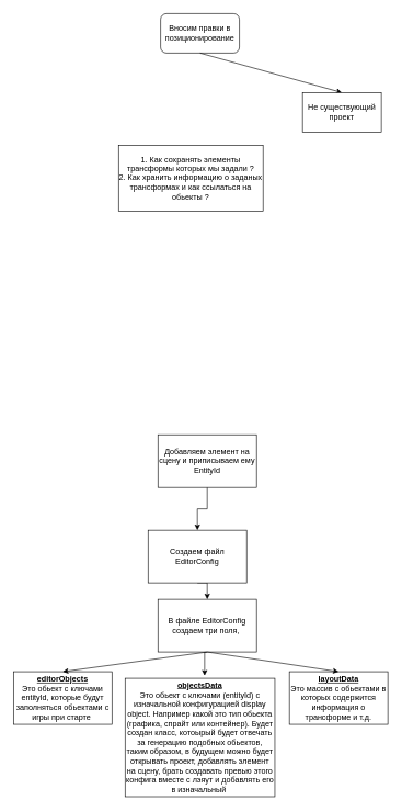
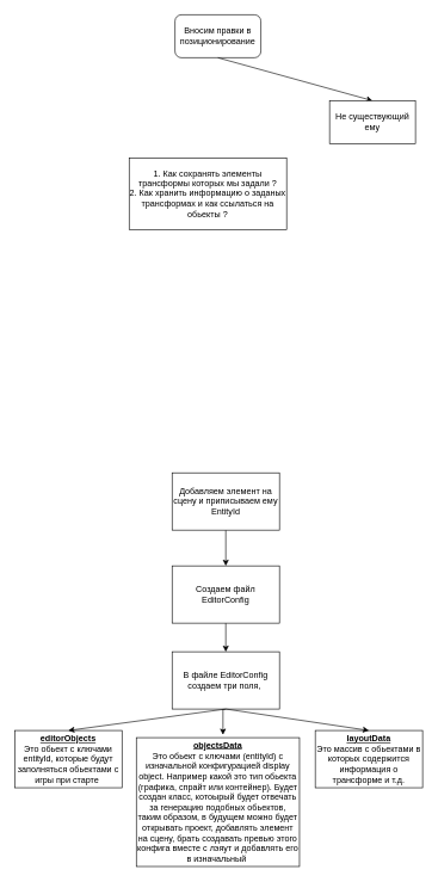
  <mxCell id="0" />
  <mxCell id="1" parent="0" />
  <mxCell id="2" value="Вносим правки в позиционирование&lt;br&gt;" style="whiteSpace=wrap;html=1;rounded=1;" parent="1" vertex="1"><mxGeometry x="244" y="20" width="120" height="60" as="geometry" /></mxCell>
  <mxCell id="3" value="" style="endArrow=classic;html=1;exitX=0.5;exitY=1;exitDx=0;exitDy=0;entryX=0.5;entryY=0;entryDx=0;entryDy=0;" parent="1" source="2" target="4" edge="1"><mxGeometry width="50" height="50" relative="1" as="geometry"><mxPoint x="304" y="120" as="sourcePoint" /><mxPoint x="470" y="140" as="targetPoint" /></mxGeometry></mxCell>
- <mxCell id="4" value="Не существующий проект" style="rounded=0;whiteSpace=wrap;html=1;" parent="1" vertex="1"><mxGeometry x="460" y="140" width="120" height="60" as="geometry" /></mxCell>
+ <mxCell id="4" value="Не существующий ему" style="rounded=0;whiteSpace=wrap;html=1;" parent="1" vertex="1"><mxGeometry x="460" y="140" width="120" height="60" as="geometry" /></mxCell>
  <mxCell id="5" value="1. Как сохранять элементы трансформы которых мы задали ?&lt;br&gt;2. Как хранить информацию о заданых трансформах и как ссылаться на обьекты ?" style="rounded=0;whiteSpace=wrap;html=1;" parent="1" vertex="1"><mxGeometry x="180" y="220" width="220" height="100" as="geometry" /></mxCell>
  <mxCell id="6" style="edgeStyle=orthogonalEdgeStyle;rounded=0;orthogonalLoop=1;jettySize=auto;html=1;exitX=0.5;exitY=1;exitDx=0;exitDy=0;entryX=0.5;entryY=0;entryDx=0;entryDy=0;" edge="1" parent="1" source="7" target="9"><mxGeometry relative="1" as="geometry" /></mxCell>
  <mxCell id="7" value="Добавляем элемент на сцену и приписываем ему EntityId" style="rounded=0;whiteSpace=wrap;html=1;" vertex="1" parent="1"><mxGeometry x="240" y="660" width="150" height="80" as="geometry" /></mxCell>
  <mxCell id="8" style="edgeStyle=orthogonalEdgeStyle;rounded=0;orthogonalLoop=1;jettySize=auto;html=1;exitX=0.5;exitY=1;exitDx=0;exitDy=0;entryX=0.5;entryY=0;entryDx=0;entryDy=0;" edge="1" parent="1" source="9" target="11"><mxGeometry relative="1" as="geometry" /></mxCell>
- <mxCell id="9" value="Создаем файл EditorConfig" style="rounded=0;whiteSpace=wrap;html=1;" vertex="1" parent="1"><mxGeometry x="225" y="805" width="150" height="80" as="geometry" /></mxCell>
+ <mxCell id="9" value="Создаем файл EditorConfig" style="rounded=0;whiteSpace=wrap;html=1;" vertex="1" parent="1"><mxGeometry x="240" y="790" width="150" height="80" as="geometry" /></mxCell>
  <mxCell id="10" style="edgeStyle=orthogonalEdgeStyle;rounded=0;orthogonalLoop=1;jettySize=auto;html=1;exitX=0.5;exitY=1;exitDx=0;exitDy=0;entryX=0.531;entryY=-0.022;entryDx=0;entryDy=0;entryPerimeter=0;" edge="1" parent="1" source="11" target="14"><mxGeometry relative="1" as="geometry" /></mxCell>
  <mxCell id="11" value="В файле EditorConfig создаем три поля,&amp;nbsp;" style="rounded=0;whiteSpace=wrap;html=1;" vertex="1" parent="1"><mxGeometry x="240" y="910" width="150" height="80" as="geometry" /></mxCell>
  <mxCell id="12" value="&lt;b&gt;&lt;u&gt;editorObjects&lt;/u&gt;&lt;/b&gt;&lt;br&gt;Это обьект с ключами entityId, которые будут заполняться обьектами с игры при старте&amp;nbsp;" style="rounded=0;whiteSpace=wrap;html=1;" vertex="1" parent="1"><mxGeometry x="20" y="1020" width="150" height="80" as="geometry" /></mxCell>
  <mxCell id="13" value="&lt;b&gt;&lt;u&gt;layoutData&lt;br&gt;&lt;/u&gt;&lt;/b&gt;Это массив с обьектами в которых содержится информация о трансформе и т.д." style="rounded=0;whiteSpace=wrap;html=1;" vertex="1" parent="1"><mxGeometry x="440" y="1020" width="150" height="80" as="geometry" /></mxCell>
  <mxCell id="14" value="&lt;b&gt;&lt;u&gt;objectsData&lt;/u&gt;&lt;/b&gt;&lt;br&gt;Это обьект с ключами (entityId) с изначальной конфигурацией display object. Например какой это тип обьекта (графика, спрайт или контейнер). Будет создан класс, котоырый будет отвечать за генерацию подобных обьектов, таким образом, в будущем можно будет открывать проект, добавлять элемент на сцену, брать создавать превью этого конфига вместе с лэяут и добавлять его в изначальный&amp;nbsp;" style="rounded=0;whiteSpace=wrap;html=1;" vertex="1" parent="1"><mxGeometry x="190" y="1030" width="228" height="180" as="geometry" /></mxCell>
  <mxCell id="15" value="" style="endArrow=classic;html=1;entryX=0.5;entryY=0;entryDx=0;entryDy=0;exitX=0.5;exitY=1;exitDx=0;exitDy=0;" edge="1" parent="1" source="11" target="13"><mxGeometry width="50" height="50" relative="1" as="geometry"><mxPoint x="330" y="1030" as="sourcePoint" /><mxPoint x="380" y="980" as="targetPoint" /></mxGeometry></mxCell>
  <mxCell id="16" value="" style="endArrow=classic;html=1;entryX=0.5;entryY=0;entryDx=0;entryDy=0;exitX=0.5;exitY=1;exitDx=0;exitDy=0;" edge="1" parent="1" source="11" target="12"><mxGeometry width="50" height="50" relative="1" as="geometry"><mxPoint x="325" y="1000" as="sourcePoint" /><mxPoint x="525" y="1030" as="targetPoint" /></mxGeometry></mxCell>
